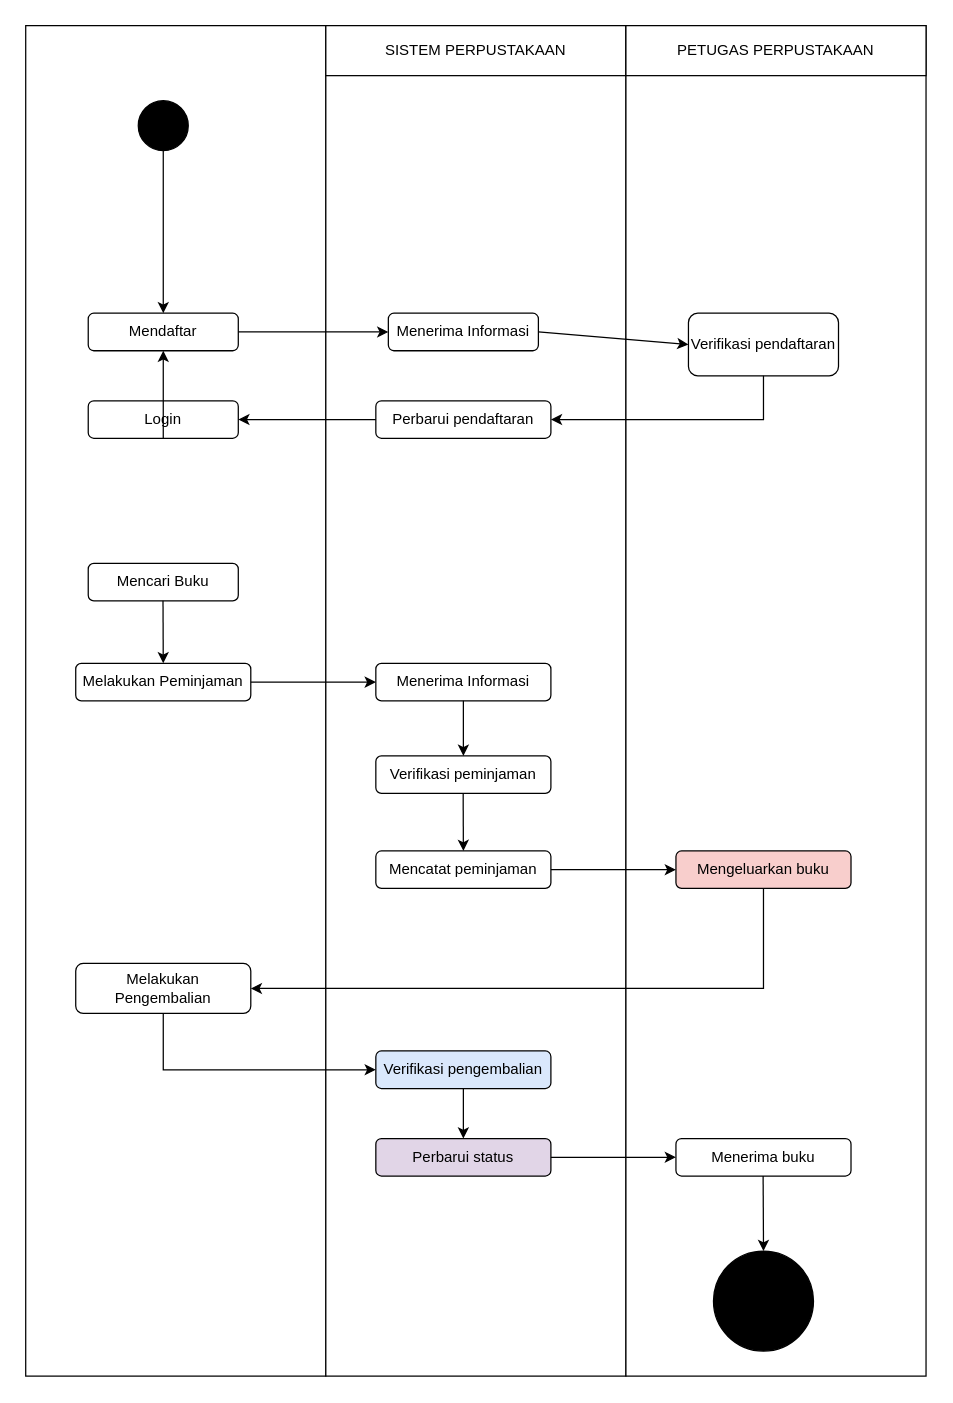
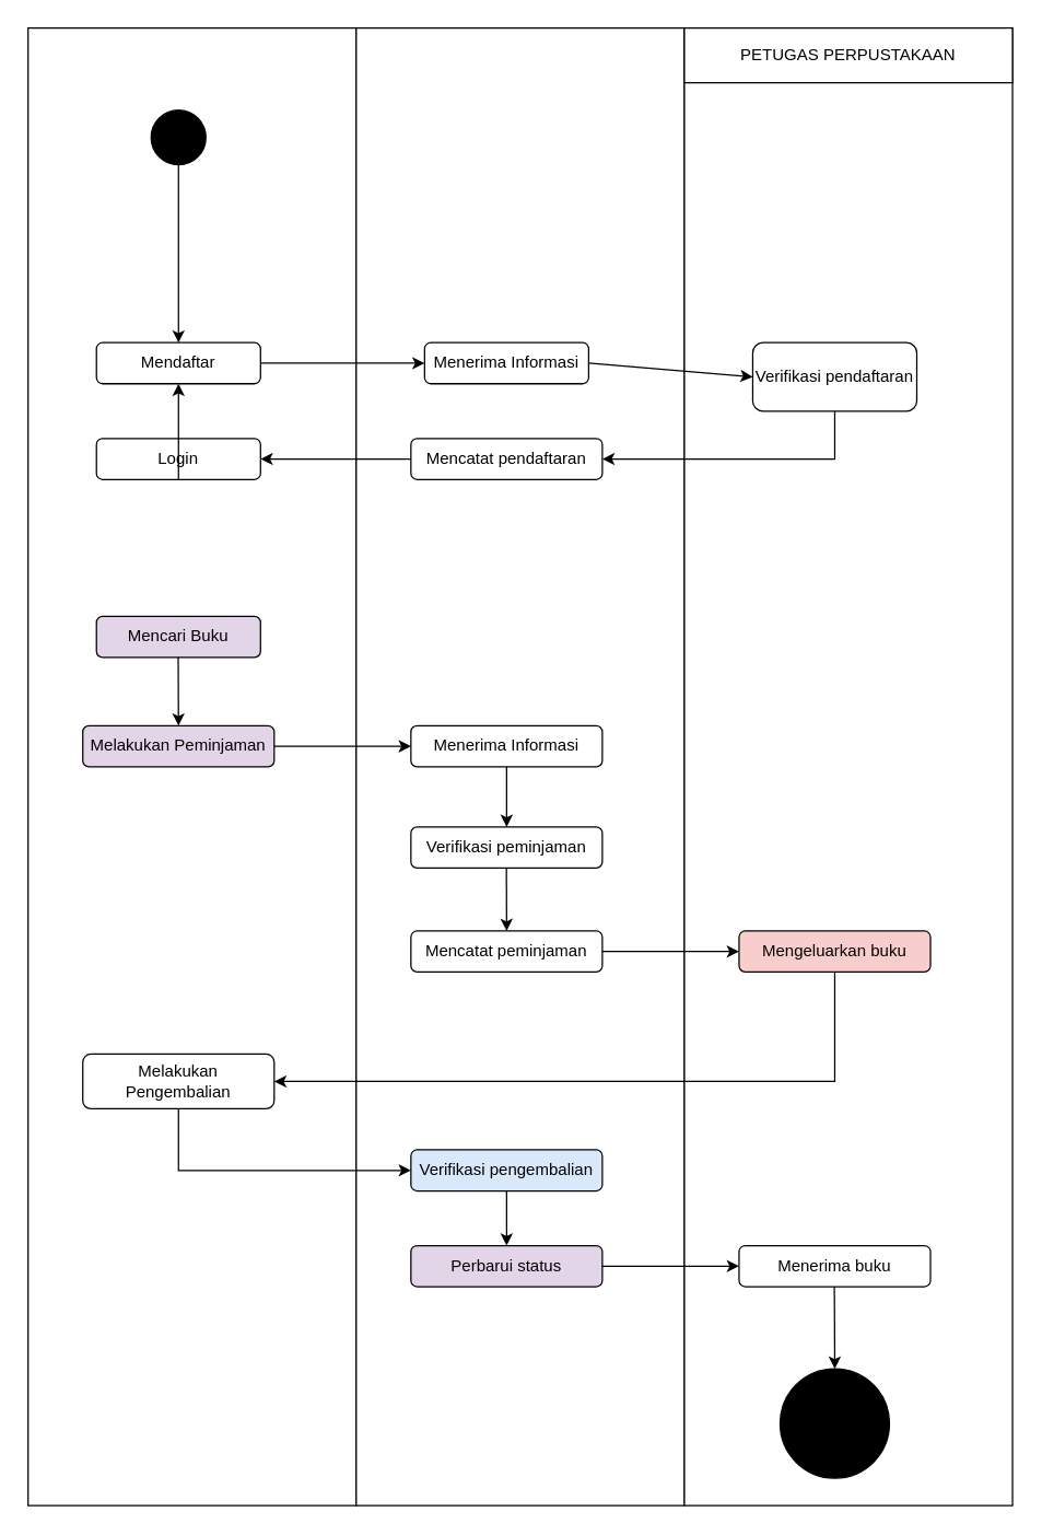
  <mxCell id="0" />
  <mxCell id="1" parent="0" />
  <mxCell id="2" value="" style="rounded=0;whiteSpace=wrap;html=1;" vertex="1" parent="1"><mxGeometry x="20" y="20" width="240" height="1080" as="geometry" /></mxCell>
  <mxCell id="3" value="" style="rounded=0;whiteSpace=wrap;html=1;" vertex="1" parent="1"><mxGeometry x="260" y="20" width="240" height="1080" as="geometry" /></mxCell>
- <mxCell id="4" value="SISTEM PERPUSTAKAAN" style="rounded=0;whiteSpace=wrap;html=1;" vertex="1" parent="1"><mxGeometry x="260" y="20" width="240" height="40" as="geometry" /></mxCell>
  <mxCell id="5" value="" style="ellipse;whiteSpace=wrap;html=1;aspect=fixed;fillColor=#000000;" vertex="1" parent="1"><mxGeometry x="110" y="80" width="40" height="40" as="geometry" /></mxCell>
- <mxCell id="6" value="Mencari Buku" style="rounded=1;whiteSpace=wrap;html=1;" vertex="1" parent="1"><mxGeometry x="70" y="450" width="120" height="30" as="geometry" /></mxCell>
- <mxCell id="7" value="Melakukan Peminjaman" style="rounded=1;whiteSpace=wrap;html=1;" vertex="1" parent="1"><mxGeometry x="60" y="530" width="140" height="30" as="geometry" /></mxCell>
+ <mxCell id="6" value="Mencari Buku" style="rounded=1;whiteSpace=wrap;html=1;fillColor=#e1d5e7;" vertex="1" parent="1"><mxGeometry x="70" y="450" width="120" height="30" as="geometry" /></mxCell>
+ <mxCell id="7" value="Melakukan Peminjaman" style="rounded=1;whiteSpace=wrap;html=1;fillColor=#e1d5e7;" vertex="1" parent="1"><mxGeometry x="60" y="530" width="140" height="30" as="geometry" /></mxCell>
  <mxCell id="8" value="" style="endArrow=classic;html=1;rounded=0;exitX=0.5;exitY=1;exitDx=0;exitDy=0;entryX=0.5;entryY=0;entryDx=0;entryDy=0;" edge="1" parent="1" target="7"><mxGeometry width="50" height="50" relative="1" as="geometry"><mxPoint x="129.8" y="480" as="sourcePoint" /><mxPoint x="129.8" y="520" as="targetPoint" /></mxGeometry></mxCell>
  <mxCell id="9" value="Menerima Informasi" style="rounded=1;whiteSpace=wrap;html=1;" vertex="1" parent="1"><mxGeometry x="300" y="530" width="140" height="30" as="geometry" /></mxCell>
  <mxCell id="10" value="Verifikasi peminjaman" style="rounded=1;whiteSpace=wrap;html=1;" vertex="1" parent="1"><mxGeometry x="300" y="604" width="140" height="30" as="geometry" /></mxCell>
  <mxCell id="11" value="Mencatat peminjaman" style="rounded=1;whiteSpace=wrap;html=1;" vertex="1" parent="1"><mxGeometry x="300" y="680" width="140" height="30" as="geometry" /></mxCell>
  <mxCell id="12" value="" style="endArrow=classic;html=1;rounded=0;exitX=1;exitY=0.5;exitDx=0;exitDy=0;entryX=0;entryY=0.5;entryDx=0;entryDy=0;" edge="1" parent="1" source="7" target="9"><mxGeometry width="50" height="50" relative="1" as="geometry"><mxPoint x="280" y="630" as="sourcePoint" /><mxPoint x="330" y="580" as="targetPoint" /></mxGeometry></mxCell>
  <mxCell id="13" value="Melakukan Pengembalian" style="rounded=1;whiteSpace=wrap;html=1;" vertex="1" parent="1"><mxGeometry x="60" y="770" width="140" height="40" as="geometry" /></mxCell>
  <mxCell id="14" value="" style="endArrow=classic;html=1;rounded=0;exitX=0.5;exitY=1;exitDx=0;exitDy=0;entryX=0.5;entryY=0;entryDx=0;entryDy=0;" edge="1" parent="1" source="9" target="10"><mxGeometry width="50" height="50" relative="1" as="geometry"><mxPoint x="280" y="630" as="sourcePoint" /><mxPoint x="330" y="580" as="targetPoint" /></mxGeometry></mxCell>
  <mxCell id="15" value="" style="endArrow=classic;html=1;rounded=0;exitX=0.5;exitY=1;exitDx=0;exitDy=0;entryX=0.5;entryY=0;entryDx=0;entryDy=0;" edge="1" parent="1" target="11"><mxGeometry width="50" height="50" relative="1" as="geometry"><mxPoint x="369.83" y="634" as="sourcePoint" /><mxPoint x="369.83" y="678" as="targetPoint" /></mxGeometry></mxCell>
  <mxCell id="16" value="" style="rounded=0;whiteSpace=wrap;html=1;" vertex="1" parent="1"><mxGeometry x="500" y="20" width="240" height="1080" as="geometry" /></mxCell>
  <mxCell id="17" value="PETUGAS PERPUSTAKAAN" style="rounded=0;whiteSpace=wrap;html=1;" vertex="1" parent="1"><mxGeometry x="500" y="20" width="240" height="40" as="geometry" /></mxCell>
  <mxCell id="18" value="Mengeluarkan buku" style="rounded=1;whiteSpace=wrap;html=1;fillColor=#f8cecc;" vertex="1" parent="1"><mxGeometry x="540" y="680" width="140" height="30" as="geometry" /></mxCell>
  <mxCell id="19" value="" style="endArrow=classic;html=1;rounded=0;exitX=1;exitY=0.5;exitDx=0;exitDy=0;" edge="1" parent="1" source="11" target="18"><mxGeometry width="50" height="50" relative="1" as="geometry"><mxPoint x="440" y="700" as="sourcePoint" /><mxPoint x="480" y="710" as="targetPoint" /></mxGeometry></mxCell>
  <mxCell id="20" value="" style="endArrow=classic;html=1;rounded=0;entryX=1;entryY=0.5;entryDx=0;entryDy=0;exitX=0.5;exitY=1;exitDx=0;exitDy=0;" edge="1" parent="1" source="18" target="13"><mxGeometry width="50" height="50" relative="1" as="geometry"><mxPoint x="370" y="810" as="sourcePoint" /><mxPoint x="420" y="760" as="targetPoint" /><Array as="points"><mxPoint x="610" y="790" /></Array></mxGeometry></mxCell>
  <mxCell id="21" value="Verifikasi pengembalian" style="rounded=1;whiteSpace=wrap;html=1;fillColor=#dae8fc;" vertex="1" parent="1"><mxGeometry x="300" y="840" width="140" height="30" as="geometry" /></mxCell>
  <mxCell id="22" value="Perbarui status" style="rounded=1;whiteSpace=wrap;html=1;fillColor=#e1d5e7;" vertex="1" parent="1"><mxGeometry x="300" y="910" width="140" height="30" as="geometry" /></mxCell>
  <mxCell id="23" value="" style="endArrow=classic;html=1;rounded=0;entryX=0;entryY=0.5;entryDx=0;entryDy=0;exitX=0.5;exitY=1;exitDx=0;exitDy=0;" edge="1" parent="1" source="13" target="21"><mxGeometry width="50" height="50" relative="1" as="geometry"><mxPoint x="200" y="860" as="sourcePoint" /><mxPoint x="250" y="810" as="targetPoint" /><Array as="points"><mxPoint x="130" y="855" /></Array></mxGeometry></mxCell>
  <mxCell id="24" value="" style="endArrow=classic;html=1;rounded=0;exitX=0.5;exitY=1;exitDx=0;exitDy=0;" edge="1" parent="1"><mxGeometry width="50" height="50" relative="1" as="geometry"><mxPoint x="609.71" y="940" as="sourcePoint" /><mxPoint x="610.03" y="1000" as="targetPoint" /></mxGeometry></mxCell>
  <mxCell id="25" value="Menerima buku" style="rounded=1;whiteSpace=wrap;html=1;" vertex="1" parent="1"><mxGeometry x="540" y="910" width="140" height="30" as="geometry" /></mxCell>
  <mxCell id="26" value="" style="endArrow=classic;html=1;rounded=0;entryX=0.5;entryY=0;entryDx=0;entryDy=0;exitX=0.5;exitY=1;exitDx=0;exitDy=0;" edge="1" parent="1" source="21" target="22"><mxGeometry width="50" height="50" relative="1" as="geometry"><mxPoint x="390" y="820" as="sourcePoint" /><mxPoint x="440" y="770" as="targetPoint" /></mxGeometry></mxCell>
  <mxCell id="27" value="" style="endArrow=classic;html=1;rounded=0;exitX=1;exitY=0.5;exitDx=0;exitDy=0;" edge="1" parent="1" source="22" target="25"><mxGeometry width="50" height="50" relative="1" as="geometry"><mxPoint x="470" y="1000" as="sourcePoint" /><mxPoint x="520" y="950" as="targetPoint" /></mxGeometry></mxCell>
  <mxCell id="28" value="" style="ellipse;whiteSpace=wrap;html=1;aspect=fixed;fillColor=#000000;" vertex="1" parent="1"><mxGeometry x="570" y="1000" width="80" height="80" as="geometry" /></mxCell>
  <mxCell id="29" value="Mendaftar" style="rounded=1;whiteSpace=wrap;html=1;" vertex="1" parent="1"><mxGeometry x="70" y="250" width="120" height="30" as="geometry" /></mxCell>
  <mxCell id="30" value="Menerima Informasi" style="rounded=1;whiteSpace=wrap;html=1;" vertex="1" parent="1"><mxGeometry x="310" y="250" width="120" height="30" as="geometry" /></mxCell>
  <mxCell id="31" value="Verifikasi pendaftaran" style="rounded=1;whiteSpace=wrap;html=1;" vertex="1" parent="1"><mxGeometry x="550" y="250" width="120" height="50" as="geometry" /></mxCell>
- <mxCell id="32" value="Perbarui pendaftaran" style="rounded=1;whiteSpace=wrap;html=1;" vertex="1" parent="1"><mxGeometry x="300" y="320" width="140" height="30" as="geometry" /></mxCell>
+ <mxCell id="32" value="Mencatat pendaftaran" style="rounded=1;whiteSpace=wrap;html=1;" vertex="1" parent="1"><mxGeometry x="300" y="320" width="140" height="30" as="geometry" /></mxCell>
  <mxCell id="33" value="Login" style="rounded=1;whiteSpace=wrap;html=1;" vertex="1" parent="1"><mxGeometry x="70" y="320" width="120" height="30" as="geometry" /></mxCell>
  <mxCell id="34" value="" style="endArrow=classic;html=1;rounded=0;exitX=0.5;exitY=1;exitDx=0;exitDy=0;entryX=1;entryY=0.5;entryDx=0;entryDy=0;" edge="1" parent="1" source="31" target="32"><mxGeometry width="50" height="50" relative="1" as="geometry"><mxPoint x="390" y="500" as="sourcePoint" /><mxPoint x="440" y="450" as="targetPoint" /><Array as="points"><mxPoint x="610" y="335" /></Array></mxGeometry></mxCell>
  <mxCell id="35" value="" style="endArrow=classic;html=1;rounded=0;exitX=1;exitY=0.5;exitDx=0;exitDy=0;entryX=0;entryY=0.5;entryDx=0;entryDy=0;" edge="1" parent="1" source="30" target="31"><mxGeometry width="50" height="50" relative="1" as="geometry"><mxPoint x="410" y="380" as="sourcePoint" /><mxPoint x="460" y="330" as="targetPoint" /></mxGeometry></mxCell>
  <mxCell id="36" value="" style="endArrow=classic;html=1;rounded=0;exitX=1;exitY=0.5;exitDx=0;exitDy=0;entryX=0;entryY=0.5;entryDx=0;entryDy=0;" edge="1" parent="1" source="29" target="30"><mxGeometry width="50" height="50" relative="1" as="geometry"><mxPoint x="410" y="380" as="sourcePoint" /><mxPoint x="460" y="330" as="targetPoint" /></mxGeometry></mxCell>
  <mxCell id="37" value="" style="endArrow=classic;html=1;rounded=0;exitX=0;exitY=0.5;exitDx=0;exitDy=0;entryX=1;entryY=0.5;entryDx=0;entryDy=0;" edge="1" parent="1" source="32" target="33"><mxGeometry width="50" height="50" relative="1" as="geometry"><mxPoint x="240" y="380" as="sourcePoint" /><mxPoint x="290" y="330" as="targetPoint" /></mxGeometry></mxCell>
  <mxCell id="38" value="" style="endArrow=classic;html=1;rounded=0;exitX=0.5;exitY=1;exitDx=0;exitDy=0;" edge="1" parent="1" source="33" target="29"><mxGeometry width="50" height="50" relative="1" as="geometry"><mxPoint x="350" y="340" as="sourcePoint" /><mxPoint x="400" y="290" as="targetPoint" /></mxGeometry></mxCell>
  <mxCell id="39" value="" style="endArrow=classic;html=1;rounded=0;entryX=0.5;entryY=0;entryDx=0;entryDy=0;exitX=0.5;exitY=1;exitDx=0;exitDy=0;" edge="1" parent="1" source="5" target="29"><mxGeometry width="50" height="50" relative="1" as="geometry"><mxPoint x="180" y="210" as="sourcePoint" /><mxPoint x="230" y="160" as="targetPoint" /></mxGeometry></mxCell>
